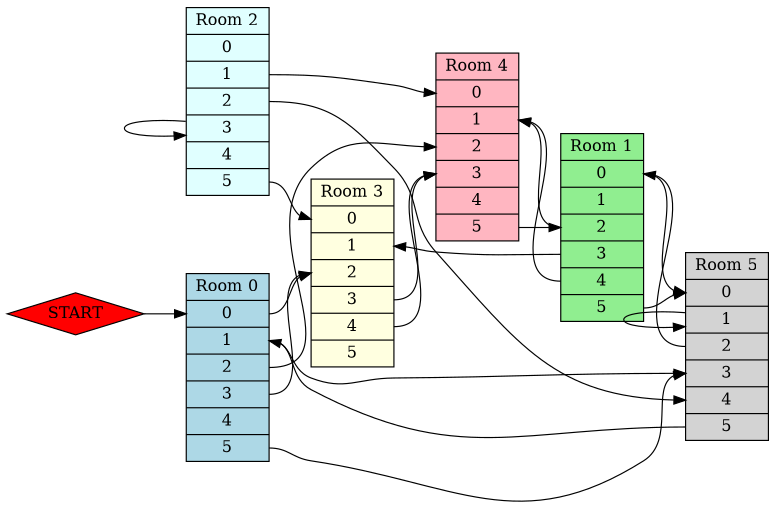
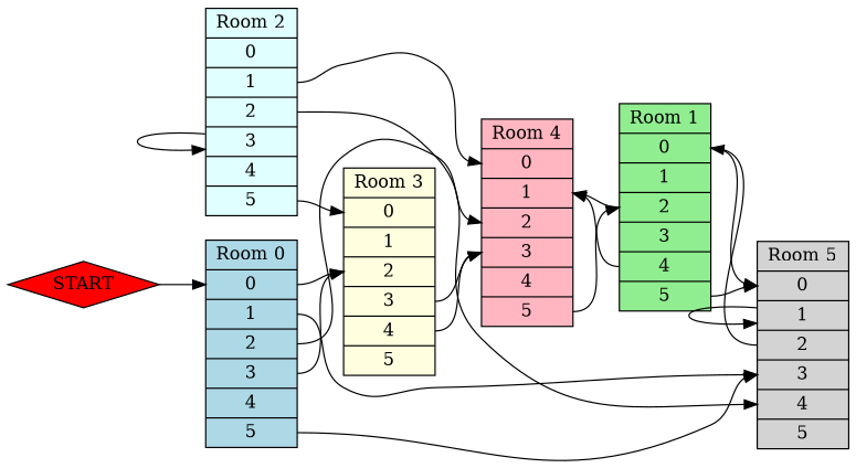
  digraph {
    rankdir=LR
    node [shape=record style=filled]
    edge [headport=d0 tailport=d5]
    n1 [fillcolor=lightblue label="Room 0|<d0>0|<d1>1|<d2>2|<d3>3|<d4>4|<d5>5"]
    n2 [fillcolor=lightyellow label="Room 3|<d0>0|<d1>1|<d2>2|<d3>3|<d4>4|<d5>5"]
    n3 [fillcolor=lightpink label="Room 4|<d0>0|<d1>1|<d2>2|<d3>3|<d4>4|<d5>5"]
    n4 [fillcolor=lightgray label="Room 5|<d0>0|<d1>1|<d2>2|<d3>3|<d4>4|<d5>5"]
    n5 [fillcolor=lightcyan label="Room 2|<d0>0|<d1>1|<d2>2|<d3>3|<d4>4|<d5>5"]
    n6 [fillcolor=lightgreen label="Room 1|<d0>0|<d1>1|<d2>2|<d3>3|<d4>4|<d5>5"]
    n7 [fillcolor=red label=START shape=diamond]
    n1 -> n2 [headport=d2 tailport=d0]
    n1 -> n2 [headport=d2 tailport=d3]
    n1 -> n3 [headport=d2 tailport=d2]
    n1 -> n4 [headport=d3 tailport=d1]
    n1 -> n4 [headport=d3]
    n2 -> n3 [headport=d3 tailport=d3]
    n2 -> n3 [headport=d3 tailport=d4]
    n3 -> n6 [headport=d2]
-   n4 -> n1 [headport=d1]
    n4 -> n4 [headport=d1 tailport=d1]
    n4 -> n6 [tailport=d2]
    n5 -> n2
    n5 -> n3 [tailport=d1]
    n5 -> n4 [headport=d4 tailport=d2]
    n5 -> n5 [headport=d3 tailport=d3]
-   n6 -> n2 [headport=d1 tailport=d3]
    n6 -> n3 [headport=d1 tailport=d2]
    n6 -> n3 [headport=d1 tailport=d4]
    n6 -> n4 [tailport=d0]
    n6 -> n4
    n7 -> n1
  }
